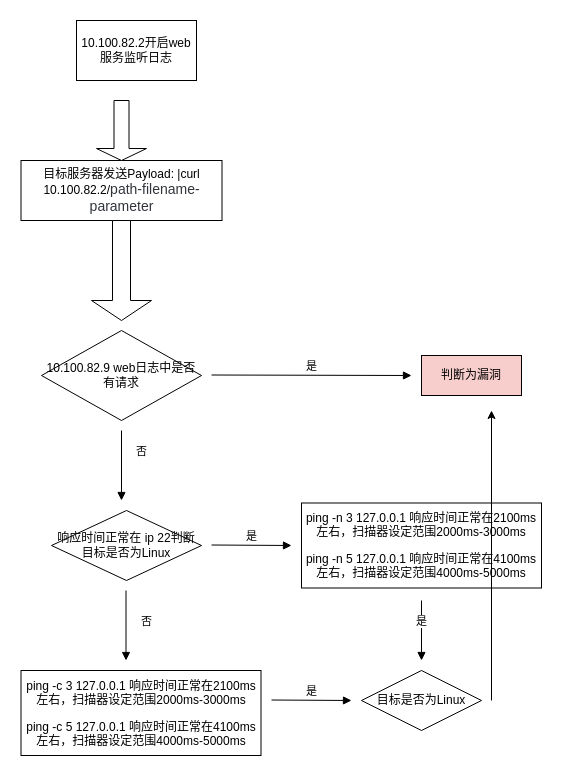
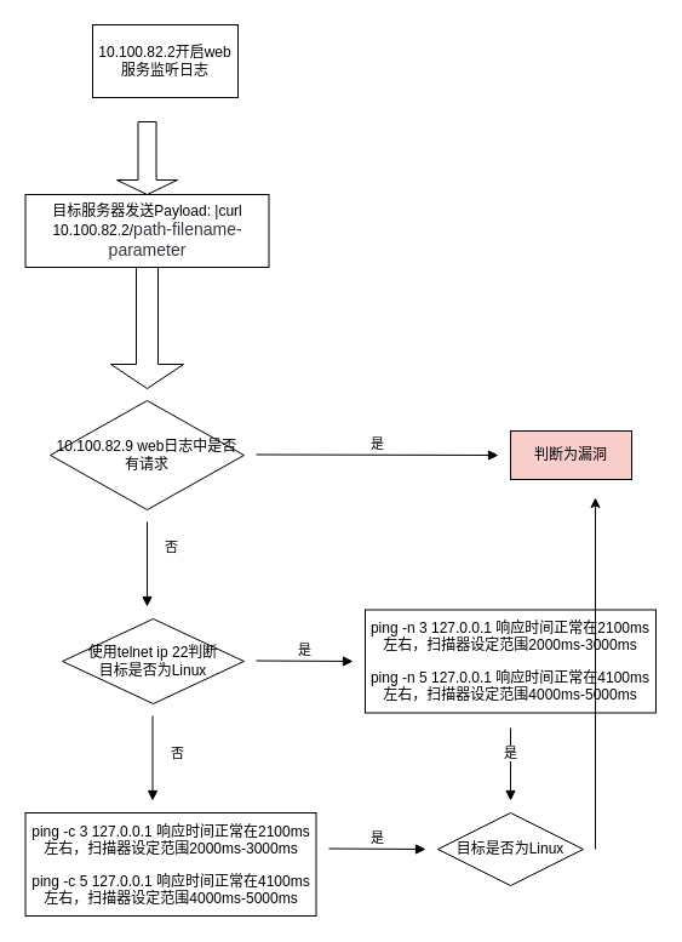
  <mxCell id="0" />
  <mxCell id="1" parent="0" />
  <mxCell id="2" value="&lt;p class=&quot;MsoNormal&quot;&gt;&lt;span lang=&quot;EN-US&quot;&gt;10.100.82.2&lt;/span&gt;&lt;span style=&quot;font-family:宋体;mso-ascii-font-family:Cambria;mso-ascii-theme-font:minor-latin;&lt;br/&gt;mso-fareast-font-family:宋体;mso-fareast-theme-font:minor-fareast;mso-hansi-font-family:&lt;br/&gt;Cambria;mso-hansi-theme-font:minor-latin;mso-fareast-language:ZH-CN&quot;&gt;开启&lt;/span&gt;&lt;span lang=&quot;EN-US&quot;&gt;web&lt;/span&gt;&lt;span style=&quot;font-family:&lt;br/&gt;宋体;mso-ascii-font-family:Cambria;mso-ascii-theme-font:minor-latin;mso-fareast-font-family:&lt;br/&gt;宋体;mso-fareast-theme-font:minor-fareast;mso-hansi-font-family:Cambria;&lt;br/&gt;mso-hansi-theme-font:minor-latin;mso-fareast-language:ZH-CN&quot;&gt;服务监听日志&lt;/span&gt;&lt;span lang=&quot;EN-US&quot;&gt;&lt;/span&gt;&lt;/p&gt;" style="rounded=0;whiteSpace=wrap;html=1;" vertex="1" parent="1"><mxGeometry x="76" y="20" width="120" height="60" as="geometry" /></mxCell>
  <mxCell id="3" value="&lt;p class=&quot;MsoNormal&quot;&gt;&lt;span style=&quot;font-family:宋体;mso-ascii-font-family:Cambria;&lt;br/&gt;mso-ascii-theme-font:minor-latin;mso-fareast-font-family:宋体;mso-fareast-theme-font:&lt;br/&gt;minor-fareast;mso-hansi-font-family:Cambria;mso-hansi-theme-font:minor-latin;&lt;br/&gt;mso-fareast-language:ZH-CN&quot;&gt;目标服务器&lt;/span&gt;&lt;span style=&quot;font-family:&lt;br/&gt;宋体;mso-ascii-font-family:Cambria;mso-ascii-theme-font:minor-latin;mso-fareast-font-family:&lt;br/&gt;宋体;mso-fareast-theme-font:minor-fareast;mso-hansi-font-family:Cambria;&lt;br/&gt;mso-hansi-theme-font:minor-latin&quot; lang=&quot;EN-US&quot;&gt;发送&lt;/span&gt;&lt;span lang=&quot;EN-US&quot;&gt;Payload&lt;/span&gt;&lt;span lang=&quot;EN-US&quot;&gt;:&lt;/span&gt;&lt;span lang=&quot;EN-US&quot;&gt; |curl&lt;br/&gt;10.100.82.2/&lt;/span&gt;&lt;span style=&quot;font-size:10.5pt;font-family:&amp;quot;微软雅黑&amp;quot;,sans-serif;&lt;br/&gt;mso-bidi-font-family:宋体;color:#31353B;mso-fareast-language:ZH-CN&quot; lang=&quot;EN-US&quot;&gt;path-filename-parameter&lt;/span&gt;&lt;span lang=&quot;EN-US&quot;&gt;&lt;/span&gt;&lt;/p&gt;" style="rounded=0;whiteSpace=wrap;html=1;" vertex="1" parent="1"><mxGeometry x="20.5" y="160" width="201" height="60" as="geometry" /></mxCell>
  <mxCell id="4" value="&lt;p class=&quot;MsoNormal&quot;&gt;&lt;span style=&quot;font-size:9.0pt;mso-fareast-language:&lt;br/&gt;ZH-CN&quot; lang=&quot;EN-US&quot;&gt;10.100.82.9 web&lt;/span&gt;&lt;span style=&quot;font-size:9.0pt;font-family:宋体;&lt;br/&gt;mso-ascii-font-family:Cambria;mso-ascii-theme-font:minor-latin;mso-fareast-font-family:&lt;br/&gt;宋体;mso-fareast-theme-font:minor-fareast;mso-hansi-font-family:Cambria;&lt;br/&gt;mso-hansi-theme-font:minor-latin;mso-fareast-language:ZH-CN&quot;&gt;日志中是否有请求&lt;/span&gt;&lt;span style=&quot;font-size:9.0pt;mso-fareast-language:ZH-CN&quot; lang=&quot;EN-US&quot;&gt;&lt;/span&gt;&lt;/p&gt;" style="rhombus;whiteSpace=wrap;html=1;" vertex="1" parent="1"><mxGeometry x="41" y="330" width="160" height="90" as="geometry" /></mxCell>
  <mxCell id="5" value="" style="shape=singleArrow;direction=south;whiteSpace=wrap;html=1;" vertex="1" parent="1"><mxGeometry x="91" y="220" width="60" height="100" as="geometry" /></mxCell>
  <mxCell id="6" value="" style="shape=singleArrow;direction=south;whiteSpace=wrap;html=1;" vertex="1" parent="1"><mxGeometry x="96" y="100" width="50" height="60" as="geometry" /></mxCell>
  <mxCell id="7" value="是" style="html=1;verticalAlign=bottom;endArrow=block;rounded=0;" edge="1" parent="1"><mxGeometry width="80" relative="1" as="geometry"><mxPoint x="211" y="374.5" as="sourcePoint" /><mxPoint x="411" y="375" as="targetPoint" /></mxGeometry></mxCell>
  <mxCell id="8" value="否" style="html=1;verticalAlign=bottom;endArrow=block;rounded=0;" edge="1" parent="1"><mxGeometry x="-0.143" y="20" width="80" relative="1" as="geometry"><mxPoint x="121" y="430" as="sourcePoint" /><mxPoint x="121" y="500" as="targetPoint" /><mxPoint as="offset" /></mxGeometry></mxCell>
- <mxCell id="9" value="响应时间正常在 ip 22判断&lt;br&gt;目标是否为Linux" style="shape=rhombus;perimeter=rhombusPerimeter;whiteSpace=wrap;html=1;align=center;" vertex="1" parent="1"><mxGeometry x="51" y="510" width="150" height="70" as="geometry" /></mxCell>
+ <mxCell id="9" value="使用telnet ip 22判断&lt;br&gt;目标是否为Linux" style="shape=rhombus;perimeter=rhombusPerimeter;whiteSpace=wrap;html=1;align=center;" vertex="1" parent="1"><mxGeometry x="51" y="510" width="150" height="70" as="geometry" /></mxCell>
  <mxCell id="10" value="是" style="html=1;verticalAlign=bottom;endArrow=block;rounded=0;" edge="1" parent="1"><mxGeometry width="80" relative="1" as="geometry"><mxPoint x="211" y="544.5" as="sourcePoint" /><mxPoint x="291" y="545" as="targetPoint" /></mxGeometry></mxCell>
  <mxCell id="11" value="否" style="html=1;verticalAlign=bottom;endArrow=block;rounded=0;" edge="1" parent="1"><mxGeometry x="0.143" y="20" width="80" relative="1" as="geometry"><mxPoint x="125.5" y="590" as="sourcePoint" /><mxPoint x="125.5" y="660" as="targetPoint" /><mxPoint as="offset" /></mxGeometry></mxCell>
  <mxCell id="12" value="判断为漏洞" style="whiteSpace=wrap;html=1;align=center;fillColor=#f8cecc;" vertex="1" parent="1"><mxGeometry x="421" y="355" width="100" height="40" as="geometry" /></mxCell>
  <mxCell id="13" value="&lt;p class=&quot;MsoNormal&quot;&gt;ping -n 3 127.0.0.1 响应时间正常在2100ms左右，扫描器设定范围2000ms-3000ms&lt;/p&gt;&lt;p class=&quot;MsoNormal&quot;&gt;ping -n 5 127.0.0.1 响应时间正常在4100ms左右，扫描器设定范围4000ms-5000ms&lt;/p&gt;" style="whiteSpace=wrap;html=1;align=center;" vertex="1" parent="1"><mxGeometry x="301" y="502.5" width="240" height="85" as="geometry" /></mxCell>
  <mxCell id="14" value="&lt;p class=&quot;MsoNormal&quot;&gt;ping -c 3 127.0.0.1 响应时间正常在2100ms左右，扫描器设定范围2000ms-3000ms&lt;/p&gt;&lt;p class=&quot;MsoNormal&quot;&gt;ping -c 5 127.0.0.1 响应时间正常在4100ms左右，扫描器设定范围4000ms-5000ms&lt;/p&gt;" style="whiteSpace=wrap;html=1;align=center;" vertex="1" parent="1"><mxGeometry x="20.5" y="670" width="240" height="85" as="geometry" /></mxCell>
  <mxCell id="15" value="目标是否为Linux" style="shape=rhombus;perimeter=rhombusPerimeter;whiteSpace=wrap;html=1;align=center;" vertex="1" parent="1"><mxGeometry x="361" y="670" width="120" height="60" as="geometry" /></mxCell>
  <mxCell id="16" value="是" style="html=1;verticalAlign=bottom;endArrow=block;rounded=0;" edge="1" parent="1"><mxGeometry width="80" relative="1" as="geometry"><mxPoint x="271" y="699.5" as="sourcePoint" /><mxPoint x="351" y="700" as="targetPoint" /></mxGeometry></mxCell>
  <mxCell id="17" value="是" style="html=1;verticalAlign=bottom;endArrow=block;rounded=0;" edge="1" parent="1"><mxGeometry width="80" relative="1" as="geometry"><mxPoint x="421" y="600" as="sourcePoint" /><mxPoint x="421" y="660" as="targetPoint" /></mxGeometry></mxCell>
  <mxCell id="18" value="" style="endArrow=classic;html=1;rounded=0;" edge="1" parent="1"><mxGeometry width="50" height="50" relative="1" as="geometry"><mxPoint x="491" y="700" as="sourcePoint" /><mxPoint x="491" y="410" as="targetPoint" /></mxGeometry></mxCell>
